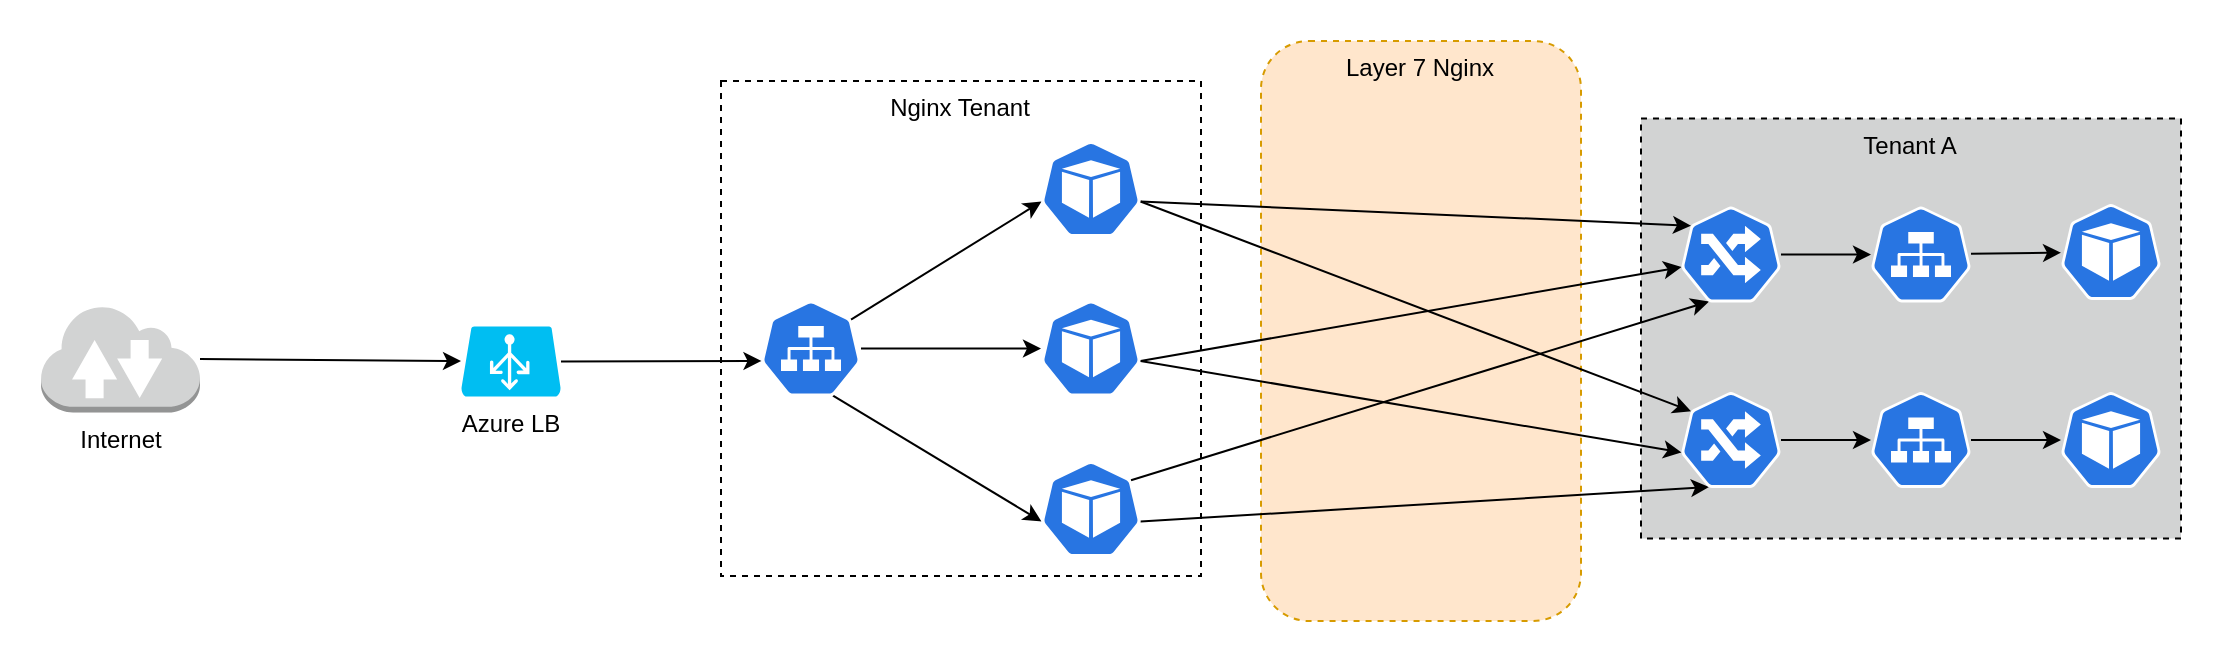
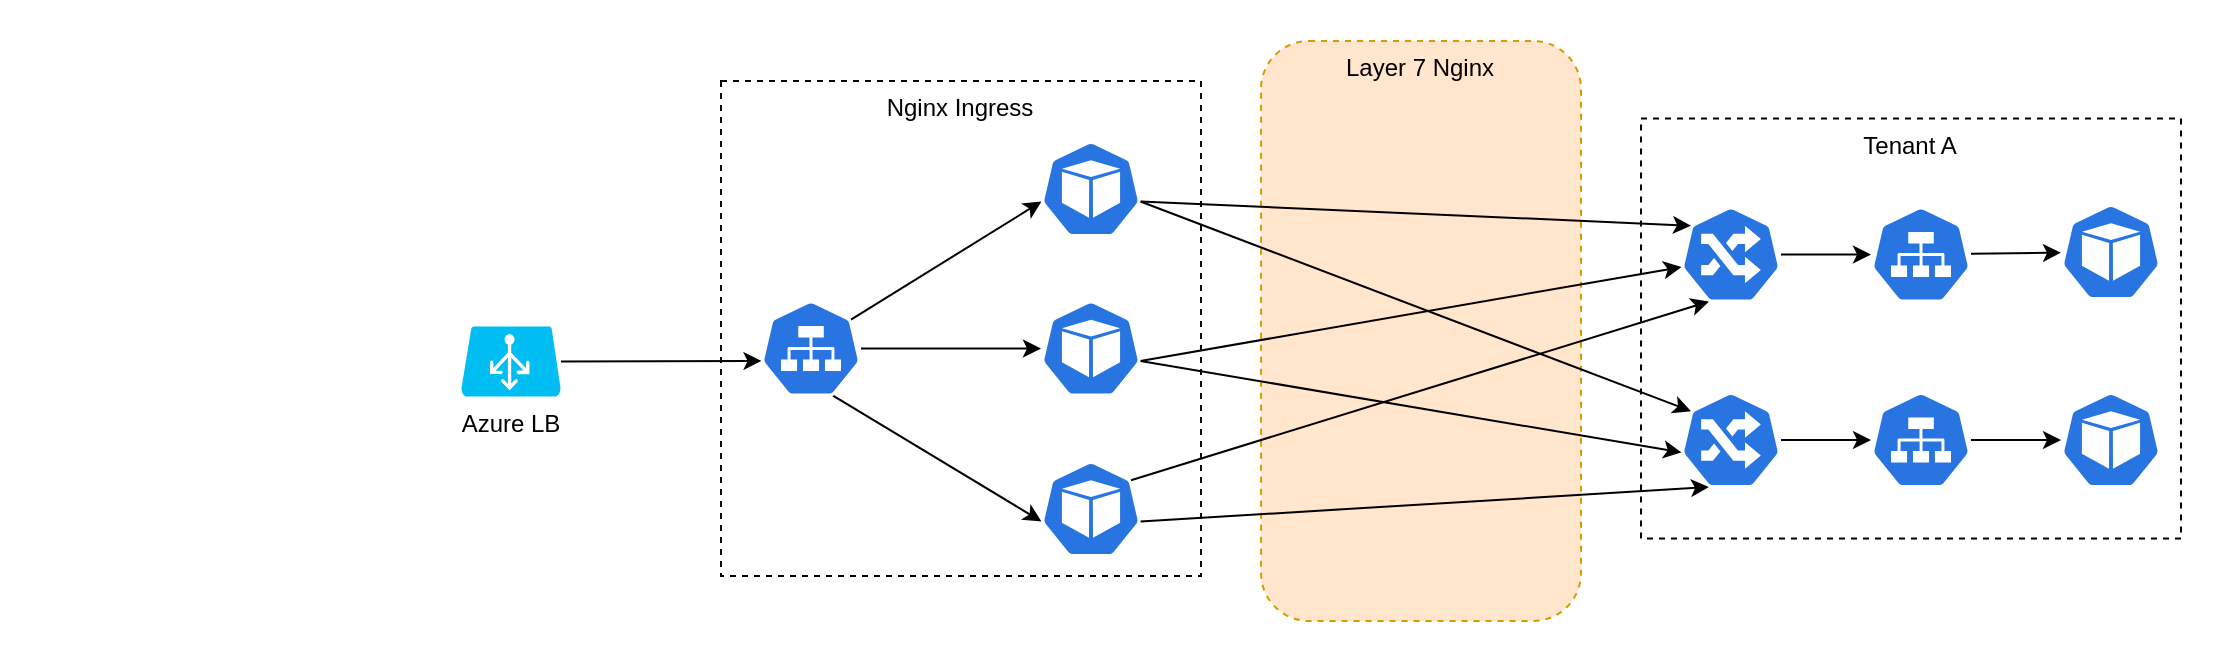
  <mxCell id="0" />
  <mxCell id="1" parent="0" />
  <mxCell id="2" value="Layer 7 Nginx" style="rounded=1;whiteSpace=wrap;html=1;dashed=1;verticalAlign=top;strokeColor=#d79b00;fillColor=#ffe6cc;" vertex="1" parent="1"><mxGeometry x="630" y="20" width="160" height="290" as="geometry" /></mxCell>
- <mxCell id="3" value="Tenant A" style="rounded=0;whiteSpace=wrap;html=1;dashed=1;verticalAlign=top;fillColor=#d2d3d3;" vertex="1" parent="1"><mxGeometry x="820" y="58.75" width="270" height="210" as="geometry" /></mxCell>
- <mxCell id="4" value="Nginx Tenant" style="rounded=0;whiteSpace=wrap;html=1;dashed=1;verticalAlign=top;" vertex="1" parent="1"><mxGeometry x="360" y="40" width="240" height="247.5" as="geometry" /></mxCell>
+ <mxCell id="3" value="Tenant A" style="rounded=0;whiteSpace=wrap;html=1;dashed=1;verticalAlign=top;" vertex="1" parent="1"><mxGeometry x="820" y="58.75" width="270" height="210" as="geometry" /></mxCell>
+ <mxCell id="4" value="Nginx Ingress" style="rounded=0;whiteSpace=wrap;html=1;dashed=1;verticalAlign=top;" vertex="1" parent="1"><mxGeometry x="360" y="40" width="240" height="247.5" as="geometry" /></mxCell>
  <mxCell id="5" style="edgeStyle=none;rounded=0;orthogonalLoop=1;jettySize=auto;html=1;exitX=0.9;exitY=0.2;exitDx=0;exitDy=0;exitPerimeter=0;entryX=0.005;entryY=0.63;entryDx=0;entryDy=0;entryPerimeter=0;" edge="1" parent="1" source="8" target="14"><mxGeometry relative="1" as="geometry" /></mxCell>
  <mxCell id="6" style="edgeStyle=none;rounded=0;orthogonalLoop=1;jettySize=auto;html=1;exitX=0.72;exitY=0.99;exitDx=0;exitDy=0;exitPerimeter=0;entryX=0.005;entryY=0.63;entryDx=0;entryDy=0;entryPerimeter=0;" edge="1" parent="1" source="8" target="17"><mxGeometry relative="1" as="geometry" /></mxCell>
  <mxCell id="7" style="edgeStyle=none;rounded=0;orthogonalLoop=1;jettySize=auto;html=1;" edge="1" parent="1" source="8" target="11"><mxGeometry relative="1" as="geometry" /></mxCell>
  <mxCell id="8" value="" style="sketch=0;html=1;dashed=0;whitespace=wrap;fillColor=#2875E2;strokeColor=#ffffff;points=[[0.005,0.63,0],[0.1,0.2,0],[0.9,0.2,0],[0.5,0,0],[0.995,0.63,0],[0.72,0.99,0],[0.5,1,0],[0.28,0.99,0]];shape=mxgraph.kubernetes.icon;prIcon=svc" vertex="1" parent="1"><mxGeometry x="380" y="149.75" width="50" height="48" as="geometry" /></mxCell>
  <mxCell id="9" style="edgeStyle=none;rounded=0;orthogonalLoop=1;jettySize=auto;html=1;exitX=0.995;exitY=0.63;exitDx=0;exitDy=0;exitPerimeter=0;entryX=0.005;entryY=0.63;entryDx=0;entryDy=0;entryPerimeter=0;" edge="1" parent="1" source="11" target="30"><mxGeometry relative="1" as="geometry" /></mxCell>
  <mxCell id="10" style="edgeStyle=none;rounded=0;orthogonalLoop=1;jettySize=auto;html=1;exitX=0.995;exitY=0.63;exitDx=0;exitDy=0;exitPerimeter=0;entryX=0.005;entryY=0.63;entryDx=0;entryDy=0;entryPerimeter=0;" edge="1" parent="1" source="11" target="32"><mxGeometry relative="1" as="geometry" /></mxCell>
  <mxCell id="11" value="" style="sketch=0;html=1;dashed=0;whitespace=wrap;fillColor=#2875E2;strokeColor=#ffffff;points=[[0.005,0.63,0],[0.1,0.2,0],[0.9,0.2,0],[0.5,0,0],[0.995,0.63,0],[0.72,0.99,0],[0.5,1,0],[0.28,0.99,0]];shape=mxgraph.kubernetes.icon;prIcon=pod" vertex="1" parent="1"><mxGeometry x="520" y="149.75" width="50" height="48" as="geometry" /></mxCell>
  <mxCell id="12" style="edgeStyle=none;rounded=0;orthogonalLoop=1;jettySize=auto;html=1;exitX=0.995;exitY=0.63;exitDx=0;exitDy=0;exitPerimeter=0;entryX=0.1;entryY=0.2;entryDx=0;entryDy=0;entryPerimeter=0;" edge="1" parent="1" source="14" target="30"><mxGeometry relative="1" as="geometry" /></mxCell>
  <mxCell id="13" style="edgeStyle=none;rounded=0;orthogonalLoop=1;jettySize=auto;html=1;exitX=0.995;exitY=0.63;exitDx=0;exitDy=0;exitPerimeter=0;entryX=0.1;entryY=0.2;entryDx=0;entryDy=0;entryPerimeter=0;" edge="1" parent="1" source="14" target="32"><mxGeometry relative="1" as="geometry" /></mxCell>
  <mxCell id="14" value="" style="sketch=0;html=1;dashed=0;whitespace=wrap;fillColor=#2875E2;strokeColor=#ffffff;points=[[0.005,0.63,0],[0.1,0.2,0],[0.9,0.2,0],[0.5,0,0],[0.995,0.63,0],[0.72,0.99,0],[0.5,1,0],[0.28,0.99,0]];shape=mxgraph.kubernetes.icon;prIcon=pod" vertex="1" parent="1"><mxGeometry x="520" y="70" width="50" height="48" as="geometry" /></mxCell>
  <mxCell id="15" style="edgeStyle=none;rounded=0;orthogonalLoop=1;jettySize=auto;html=1;exitX=0.995;exitY=0.63;exitDx=0;exitDy=0;exitPerimeter=0;entryX=0.28;entryY=0.99;entryDx=0;entryDy=0;entryPerimeter=0;" edge="1" parent="1" source="17" target="32"><mxGeometry relative="1" as="geometry" /></mxCell>
  <mxCell id="16" style="edgeStyle=none;rounded=0;orthogonalLoop=1;jettySize=auto;html=1;exitX=0.9;exitY=0.2;exitDx=0;exitDy=0;exitPerimeter=0;entryX=0.28;entryY=0.99;entryDx=0;entryDy=0;entryPerimeter=0;" edge="1" parent="1" source="17" target="30"><mxGeometry relative="1" as="geometry" /></mxCell>
  <mxCell id="17" value="" style="sketch=0;html=1;dashed=0;whitespace=wrap;fillColor=#2875E2;strokeColor=#ffffff;points=[[0.005,0.63,0],[0.1,0.2,0],[0.9,0.2,0],[0.5,0,0],[0.995,0.63,0],[0.72,0.99,0],[0.5,1,0],[0.28,0.99,0]];shape=mxgraph.kubernetes.icon;prIcon=pod" vertex="1" parent="1"><mxGeometry x="520" y="230" width="50" height="48" as="geometry" /></mxCell>
  <mxCell id="18" style="edgeStyle=none;rounded=0;orthogonalLoop=1;jettySize=auto;html=1;entryX=0.005;entryY=0.63;entryDx=0;entryDy=0;entryPerimeter=0;" edge="1" parent="1" source="19" target="8"><mxGeometry relative="1" as="geometry" /></mxCell>
  <mxCell id="19" value="Azure LB" style="verticalLabelPosition=bottom;html=1;verticalAlign=top;align=center;strokeColor=none;fillColor=#00BEF2;shape=mxgraph.azure.azure_load_balancer;dashed=1;" vertex="1" parent="1"><mxGeometry x="230" y="162.75" width="50" height="35" as="geometry" /></mxCell>
- <mxCell id="20" style="edgeStyle=none;rounded=0;orthogonalLoop=1;jettySize=auto;html=1;" edge="1" parent="1" source="21" target="19"><mxGeometry relative="1" as="geometry" /></mxCell>
- <mxCell id="21" value="Internet" style="outlineConnect=0;dashed=0;verticalLabelPosition=bottom;verticalAlign=top;align=center;html=1;shape=mxgraph.aws3.internet_2;fillColor=#D2D3D3;gradientColor=none;" vertex="1" parent="1"><mxGeometry x="20" y="151.75" width="79.5" height="54" as="geometry" /></mxCell>
  <mxCell id="22" style="edgeStyle=none;rounded=0;orthogonalLoop=1;jettySize=auto;html=1;" edge="1" parent="1" source="23" target="24"><mxGeometry relative="1" as="geometry" /></mxCell>
  <mxCell id="23" value="" style="sketch=0;html=1;dashed=0;whitespace=wrap;fillColor=#2875E2;strokeColor=#ffffff;points=[[0.005,0.63,0],[0.1,0.2,0],[0.9,0.2,0],[0.5,0,0],[0.995,0.63,0],[0.72,0.99,0],[0.5,1,0],[0.28,0.99,0]];shape=mxgraph.kubernetes.icon;prIcon=svc" vertex="1" parent="1"><mxGeometry x="935" y="102.75" width="50" height="48" as="geometry" /></mxCell>
  <mxCell id="24" value="" style="sketch=0;html=1;dashed=0;whitespace=wrap;fillColor=#2875E2;strokeColor=#ffffff;points=[[0.005,0.63,0],[0.1,0.2,0],[0.9,0.2,0],[0.5,0,0],[0.995,0.63,0],[0.72,0.99,0],[0.5,1,0],[0.28,0.99,0]];shape=mxgraph.kubernetes.icon;prIcon=pod" vertex="1" parent="1"><mxGeometry x="1030" y="101.5" width="50" height="48" as="geometry" /></mxCell>
  <mxCell id="25" style="edgeStyle=none;rounded=0;orthogonalLoop=1;jettySize=auto;html=1;" edge="1" parent="1"><mxGeometry relative="1" as="geometry"><mxPoint x="910" y="173.75" as="targetPoint" /></mxGeometry></mxCell>
  <mxCell id="26" style="edgeStyle=none;rounded=0;orthogonalLoop=1;jettySize=auto;html=1;" edge="1" parent="1" source="27" target="28"><mxGeometry relative="1" as="geometry" /></mxCell>
  <mxCell id="27" value="" style="sketch=0;html=1;dashed=0;whitespace=wrap;fillColor=#2875E2;strokeColor=#ffffff;points=[[0.005,0.63,0],[0.1,0.2,0],[0.9,0.2,0],[0.5,0,0],[0.995,0.63,0],[0.72,0.99,0],[0.5,1,0],[0.28,0.99,0]];shape=mxgraph.kubernetes.icon;prIcon=svc" vertex="1" parent="1"><mxGeometry x="935" y="195.5" width="50" height="48" as="geometry" /></mxCell>
  <mxCell id="28" value="" style="sketch=0;html=1;dashed=0;whitespace=wrap;fillColor=#2875E2;strokeColor=#ffffff;points=[[0.005,0.63,0],[0.1,0.2,0],[0.9,0.2,0],[0.5,0,0],[0.995,0.63,0],[0.72,0.99,0],[0.5,1,0],[0.28,0.99,0]];shape=mxgraph.kubernetes.icon;prIcon=pod" vertex="1" parent="1"><mxGeometry x="1030" y="195.5" width="50" height="48" as="geometry" /></mxCell>
  <mxCell id="29" style="edgeStyle=none;rounded=0;orthogonalLoop=1;jettySize=auto;html=1;" edge="1" parent="1" source="30" target="23"><mxGeometry relative="1" as="geometry" /></mxCell>
  <mxCell id="30" value="" style="sketch=0;html=1;dashed=0;whitespace=wrap;fillColor=#2875E2;strokeColor=#ffffff;points=[[0.005,0.63,0],[0.1,0.2,0],[0.9,0.2,0],[0.5,0,0],[0.995,0.63,0],[0.72,0.99,0],[0.5,1,0],[0.28,0.99,0]];shape=mxgraph.kubernetes.icon;prIcon=ing;verticalAlign=top;" vertex="1" parent="1"><mxGeometry x="840" y="102.75" width="50" height="48" as="geometry" /></mxCell>
  <mxCell id="31" style="edgeStyle=none;rounded=0;orthogonalLoop=1;jettySize=auto;html=1;" edge="1" parent="1" source="32" target="27"><mxGeometry relative="1" as="geometry" /></mxCell>
  <mxCell id="32" value="" style="sketch=0;html=1;dashed=0;whitespace=wrap;fillColor=#2875E2;strokeColor=#ffffff;points=[[0.005,0.63,0],[0.1,0.2,0],[0.9,0.2,0],[0.5,0,0],[0.995,0.63,0],[0.72,0.99,0],[0.5,1,0],[0.28,0.99,0]];shape=mxgraph.kubernetes.icon;prIcon=ing;verticalAlign=top;" vertex="1" parent="1"><mxGeometry x="840" y="195.5" width="50" height="48" as="geometry" /></mxCell>
